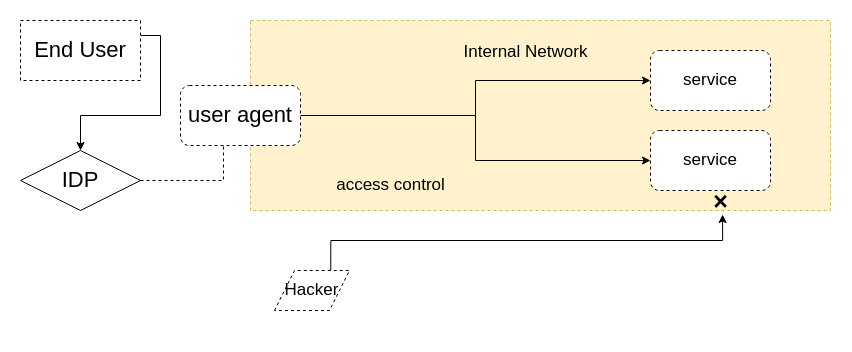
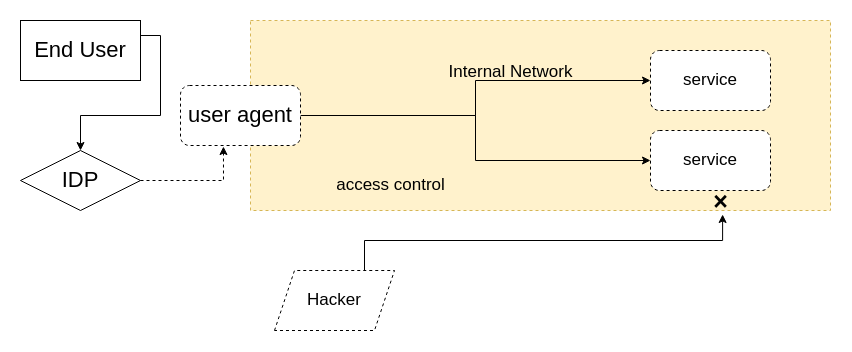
  <mxCell id="0" />
  <mxCell id="1" parent="0" />
  <mxCell id="2" style="edgeStyle=orthogonalEdgeStyle;rounded=0;orthogonalLoop=1;jettySize=auto;html=1;exitX=1;exitY=0.25;exitDx=0;exitDy=0;fontSize=17;" edge="1" parent="1" source="3" target="6"><mxGeometry relative="1" as="geometry" /></mxCell>
- <mxCell id="3" value="&lt;font style=&quot;font-size: 22px;&quot;&gt;End User&lt;/font&gt;" style="rounded=0;whiteSpace=wrap;html=1;dashed=1;" vertex="1" parent="1"><mxGeometry x="20" y="20" width="120" height="60" as="geometry" /></mxCell>
+ <mxCell id="3" value="&lt;font style=&quot;font-size: 22px;&quot;&gt;End User&lt;/font&gt;" style="rounded=0;whiteSpace=wrap;html=1;" vertex="1" parent="1"><mxGeometry x="20" y="20" width="120" height="60" as="geometry" /></mxCell>
  <mxCell id="4" value="" style="rounded=0;whiteSpace=wrap;html=1;dashed=1;fillColor=#fff2cc;strokeColor=#d6b656;" vertex="1" parent="1"><mxGeometry x="250" y="20" width="580" height="190" as="geometry" /></mxCell>
- <mxCell id="5" style="edgeStyle=orthogonalEdgeStyle;rounded=0;orthogonalLoop=1;jettySize=auto;html=1;exitX=1;exitY=0.5;exitDx=0;exitDy=0;entryX=0.358;entryY=1.017;entryDx=0;entryDy=0;entryPerimeter=0;fontSize=17;dashed=1;endArrow=none;" edge="1" parent="1" source="6" target="9"><mxGeometry relative="1" as="geometry" /></mxCell>
+ <mxCell id="5" style="edgeStyle=orthogonalEdgeStyle;rounded=0;orthogonalLoop=1;jettySize=auto;html=1;exitX=1;exitY=0.5;exitDx=0;exitDy=0;entryX=0.358;entryY=1.017;entryDx=0;entryDy=0;entryPerimeter=0;fontSize=17;dashed=1;" edge="1" parent="1" source="6" target="9"><mxGeometry relative="1" as="geometry" /></mxCell>
  <mxCell id="6" value="&lt;font style=&quot;font-size: 22px;&quot;&gt;IDP&lt;/font&gt;" style="rhombus;whiteSpace=wrap;html=1;" vertex="1" parent="1"><mxGeometry x="20" y="150" width="120" height="60" as="geometry" /></mxCell>
  <mxCell id="7" style="edgeStyle=orthogonalEdgeStyle;rounded=0;orthogonalLoop=1;jettySize=auto;html=1;exitX=1;exitY=0.5;exitDx=0;exitDy=0;entryX=0;entryY=0.5;entryDx=0;entryDy=0;fontSize=17;" edge="1" parent="1" source="9" target="11"><mxGeometry relative="1" as="geometry" /></mxCell>
  <mxCell id="8" style="edgeStyle=orthogonalEdgeStyle;rounded=0;orthogonalLoop=1;jettySize=auto;html=1;exitX=1;exitY=0.5;exitDx=0;exitDy=0;entryX=0;entryY=0.5;entryDx=0;entryDy=0;fontSize=17;" edge="1" parent="1" source="9" target="12"><mxGeometry relative="1" as="geometry" /></mxCell>
  <mxCell id="9" value="user agent" style="rounded=1;whiteSpace=wrap;html=1;dashed=1;fontSize=22;" vertex="1" parent="1"><mxGeometry x="180" y="85" width="120" height="60" as="geometry" /></mxCell>
- <mxCell id="10" value="&lt;font style=&quot;font-size: 17px;&quot;&gt;Internal Network&lt;/font&gt;" style="text;html=1;align=center;verticalAlign=middle;resizable=0;points=[];autosize=1;strokeColor=none;fillColor=none;fontSize=22;" vertex="1" parent="1"><mxGeometry x="450" y="30" width="150" height="40" as="geometry" /></mxCell>
+ <mxCell id="10" value="&lt;font style=&quot;font-size: 17px;&quot;&gt;Internal Network&lt;/font&gt;" style="text;html=1;align=center;verticalAlign=middle;resizable=0;points=[];autosize=1;strokeColor=none;fillColor=none;fontSize=22;" vertex="1" parent="1"><mxGeometry x="435" y="50" width="150" height="40" as="geometry" /></mxCell>
  <mxCell id="11" value="service" style="rounded=1;whiteSpace=wrap;html=1;dashed=1;fontSize=17;" vertex="1" parent="1"><mxGeometry x="650" y="50" width="120" height="60" as="geometry" /></mxCell>
  <mxCell id="12" value="service" style="rounded=1;whiteSpace=wrap;html=1;dashed=1;fontSize=17;" vertex="1" parent="1"><mxGeometry x="650" y="130" width="120" height="60" as="geometry" /></mxCell>
  <mxCell id="13" value="access control" style="text;html=1;align=center;verticalAlign=middle;resizable=0;points=[];autosize=1;strokeColor=none;fillColor=none;fontSize=17;" vertex="1" parent="1"><mxGeometry x="325" y="170" width="130" height="30" as="geometry" /></mxCell>
  <mxCell id="14" style="edgeStyle=orthogonalEdgeStyle;rounded=0;orthogonalLoop=1;jettySize=auto;html=1;exitX=0.75;exitY=0;exitDx=0;exitDy=0;entryX=0.814;entryY=1.021;entryDx=0;entryDy=0;entryPerimeter=0;fontSize=17;" edge="1" parent="1" source="15" target="4"><mxGeometry relative="1" as="geometry" /></mxCell>
- <mxCell id="15" value="Hacker" style="shape=parallelogram;perimeter=parallelogramPerimeter;whiteSpace=wrap;html=1;fixedSize=1;dashed=1;fontSize=17;" vertex="1" parent="1"><mxGeometry x="274" y="270" width="75" height="40" as="geometry" /></mxCell>
+ <mxCell id="15" value="Hacker" style="shape=parallelogram;perimeter=parallelogramPerimeter;whiteSpace=wrap;html=1;fixedSize=1;dashed=1;fontSize=17;" vertex="1" parent="1"><mxGeometry x="274" y="270" width="120" height="60" as="geometry" /></mxCell>
  <mxCell id="16" value="&lt;font style=&quot;font-size: 25px;&quot;&gt;&lt;b&gt;×&lt;/b&gt;&lt;/font&gt;" style="text;html=1;align=center;verticalAlign=middle;resizable=0;points=[];autosize=1;strokeColor=none;fillColor=none;fontSize=17;" vertex="1" parent="1"><mxGeometry x="700" y="180" width="40" height="40" as="geometry" /></mxCell>
